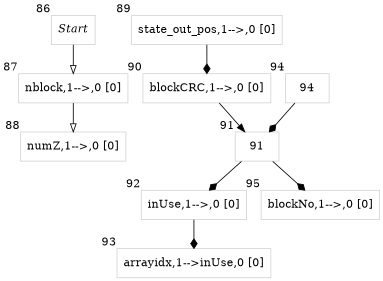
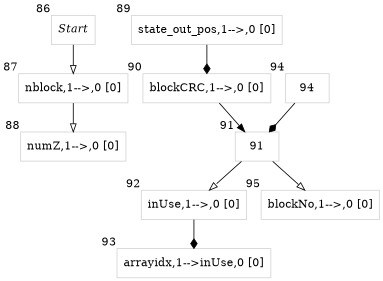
  digraph {
    node [color=lightgray fontcolor=black shape=box]
    edge [arrowhead=diamond]
    n1 [label=<<I>Start</I>> xlabel=86]
    n2 [label="nblock,1-->,0 [0]\n" xlabel=87]
    n3 [label="numZ,1-->,0 [0]\n" xlabel=88]
    n4 [label="state_out_pos,1-->,0 [0]\n" xlabel=89]
    n5 [label="blockCRC,1-->,0 [0]\n" xlabel=90]
    91 [xlabel=91]
    n7 [label="inUse,1-->,0 [0]\n" xlabel=92]
    n8 [label="blockNo,1-->,0 [0]\n" xlabel=95]
    n9 [label="arrayidx,1-->inUse,0 [0]\n" xlabel=93]
    94 [xlabel=94]
    n1 -> n2 [arrowhead=onormal]
    n2 -> n3 [arrowhead=onormal]
    n4 -> n5
    n5 -> 91 [arrowhead=normal]
-   91 -> n7
-   91 -> n8
+   91 -> n7 [arrowhead=onormal]
+   91 -> n8 [arrowhead=onormal]
    n7 -> n9
    94 -> 91
  }
